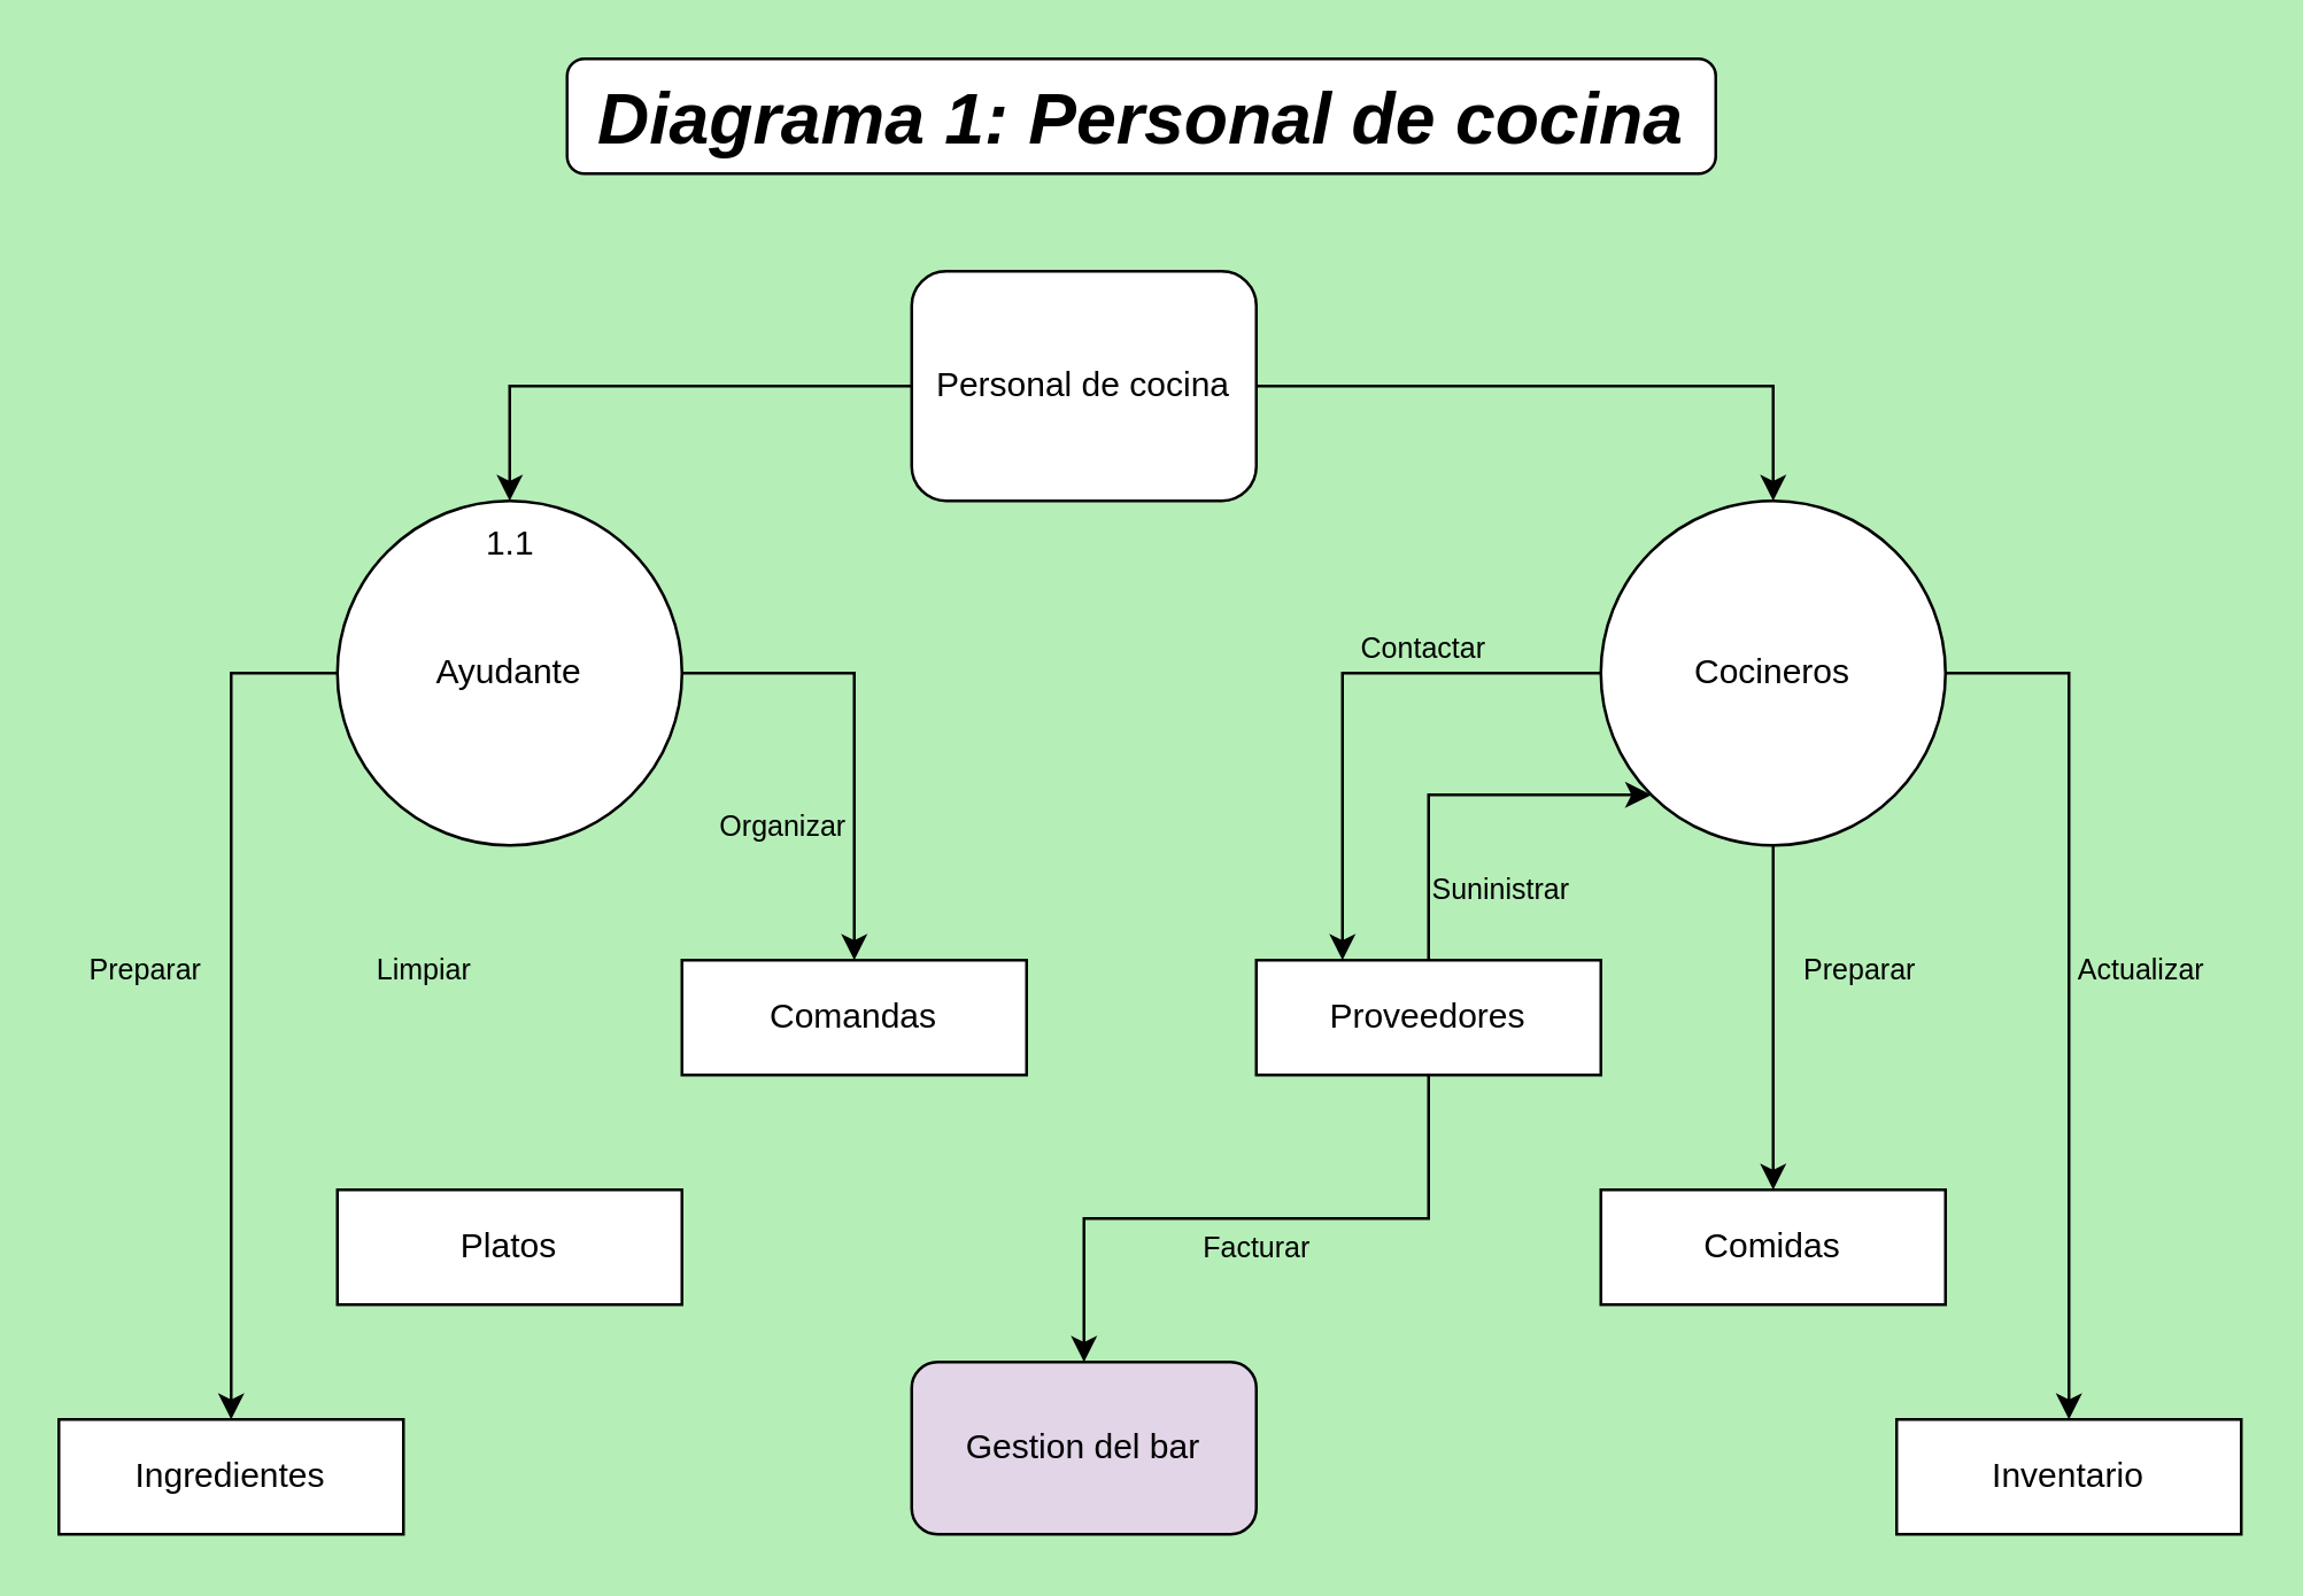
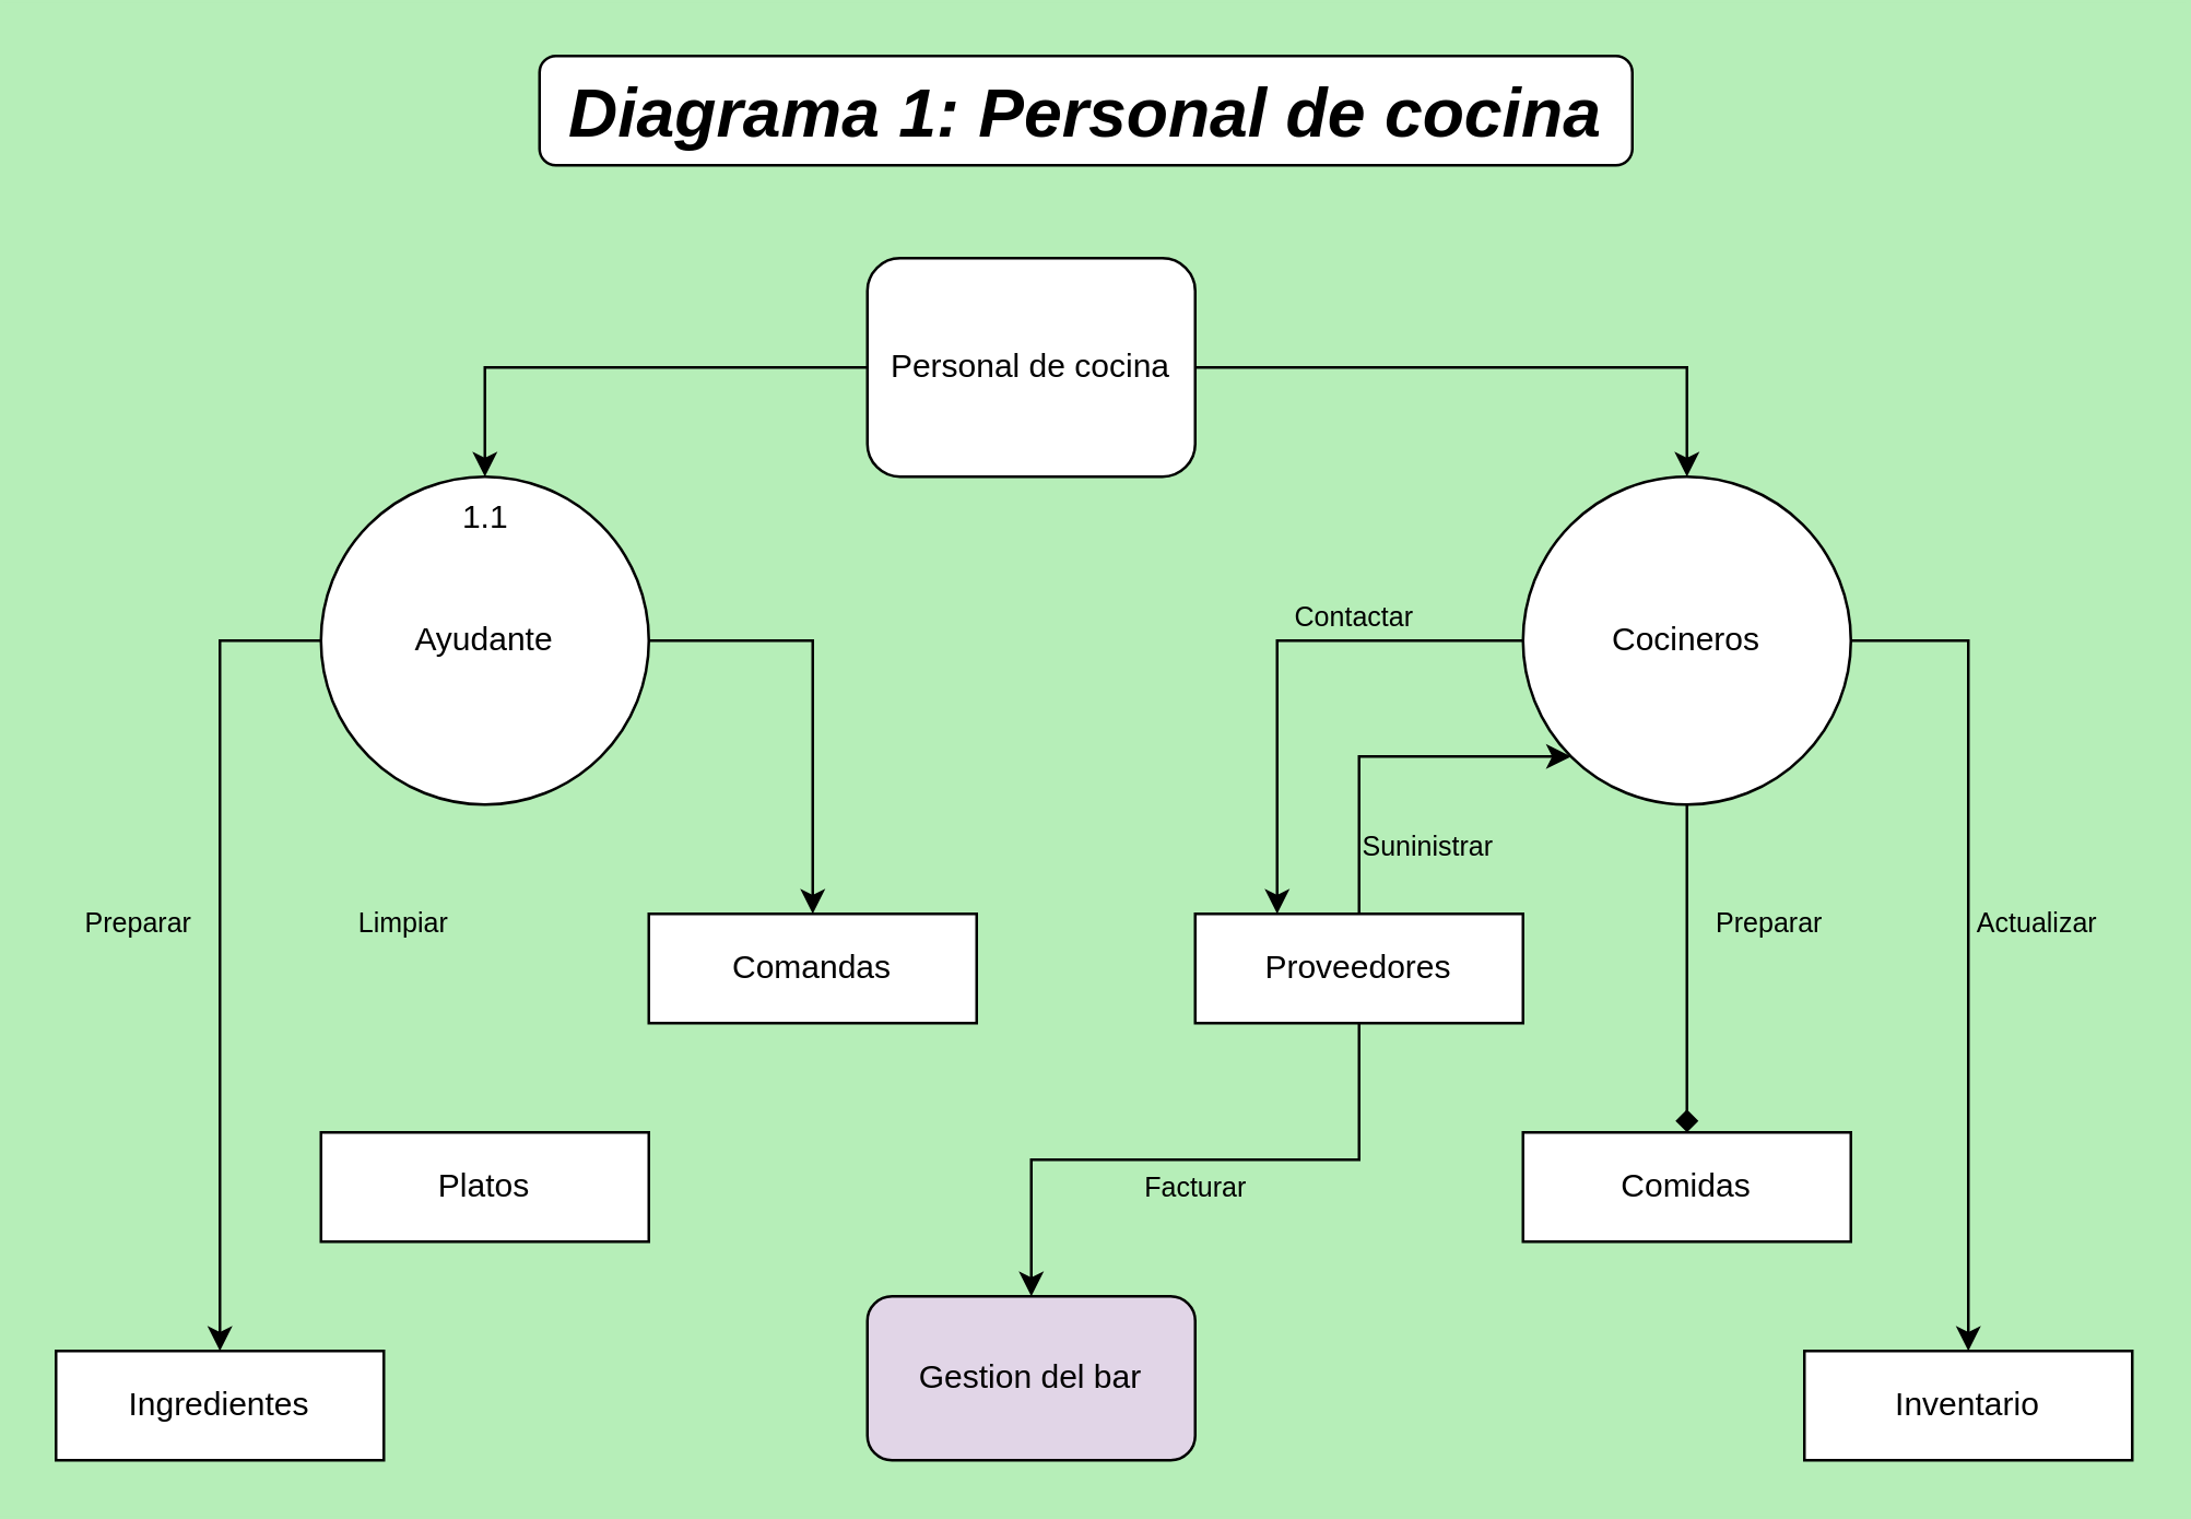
  <mxCell id="0" />
  <mxCell id="1" parent="0" />
  <mxCell id="2" value="&lt;font style=&quot;font-size: 25px;&quot;&gt;&lt;b&gt;&lt;i&gt;Diagrama 1: Personal de cocina&lt;/i&gt;&lt;/b&gt;&lt;/font&gt;" style="rounded=1;whiteSpace=wrap;html=1;" parent="1" vertex="1"><mxGeometry x="197" y="20" width="400" height="40" as="geometry" /></mxCell>
  <mxCell id="3" style="edgeStyle=orthogonalEdgeStyle;rounded=0;orthogonalLoop=1;jettySize=auto;html=1;exitX=0;exitY=0.5;exitDx=0;exitDy=0;entryX=0.5;entryY=0;entryDx=0;entryDy=0;" parent="1" source="5" target="8" edge="1"><mxGeometry relative="1" as="geometry" /></mxCell>
  <mxCell id="4" style="edgeStyle=orthogonalEdgeStyle;rounded=0;orthogonalLoop=1;jettySize=auto;html=1;exitX=1;exitY=0.5;exitDx=0;exitDy=0;entryX=0.5;entryY=0;entryDx=0;entryDy=0;" parent="1" source="5" target="12" edge="1"><mxGeometry relative="1" as="geometry" /></mxCell>
  <mxCell id="5" value="Personal de cocina" style="rounded=1;whiteSpace=wrap;html=1;" parent="1" vertex="1"><mxGeometry x="317" y="94" width="120" height="80" as="geometry" /></mxCell>
  <mxCell id="6" style="edgeStyle=orthogonalEdgeStyle;rounded=0;orthogonalLoop=1;jettySize=auto;html=1;exitX=1;exitY=0.5;exitDx=0;exitDy=0;entryX=0.5;entryY=0;entryDx=0;entryDy=0;" parent="1" source="8" target="13" edge="1"><mxGeometry relative="1" as="geometry" /></mxCell>
  <mxCell id="7" style="edgeStyle=orthogonalEdgeStyle;rounded=0;orthogonalLoop=1;jettySize=auto;html=1;exitX=0;exitY=0.5;exitDx=0;exitDy=0;" parent="1" source="8" target="15" edge="1"><mxGeometry relative="1" as="geometry" /></mxCell>
  <mxCell id="8" value="Ayudante" style="ellipse;whiteSpace=wrap;html=1;aspect=fixed;" parent="1" vertex="1"><mxGeometry x="117" y="174" width="120" height="120" as="geometry" /></mxCell>
- <mxCell id="9" style="edgeStyle=orthogonalEdgeStyle;rounded=0;orthogonalLoop=1;jettySize=auto;html=1;exitX=0.5;exitY=1;exitDx=0;exitDy=0;" parent="1" source="12" target="17" edge="1"><mxGeometry relative="1" as="geometry" /></mxCell>
+ <mxCell id="9" style="edgeStyle=orthogonalEdgeStyle;rounded=0;orthogonalLoop=1;jettySize=auto;html=1;exitX=0.5;exitY=1;exitDx=0;exitDy=0;endArrow=diamond;" parent="1" source="12" target="17" edge="1"><mxGeometry relative="1" as="geometry" /></mxCell>
  <mxCell id="10" style="edgeStyle=orthogonalEdgeStyle;rounded=0;orthogonalLoop=1;jettySize=auto;html=1;exitX=1;exitY=0.5;exitDx=0;exitDy=0;" parent="1" source="12" target="16" edge="1"><mxGeometry relative="1" as="geometry" /></mxCell>
  <mxCell id="11" style="edgeStyle=orthogonalEdgeStyle;rounded=0;orthogonalLoop=1;jettySize=auto;html=1;exitX=0;exitY=0.5;exitDx=0;exitDy=0;entryX=0.25;entryY=0;entryDx=0;entryDy=0;" edge="1" parent="1" source="12" target="20"><mxGeometry relative="1" as="geometry" /></mxCell>
  <mxCell id="12" value="Cocineros" style="ellipse;whiteSpace=wrap;html=1;aspect=fixed;" parent="1" vertex="1"><mxGeometry x="557" y="174" width="120" height="120" as="geometry" /></mxCell>
  <mxCell id="13" value="Comandas" style="rounded=0;whiteSpace=wrap;html=1;" parent="1" vertex="1"><mxGeometry x="237" y="334" width="120" height="40" as="geometry" /></mxCell>
  <mxCell id="14" value="Platos" style="rounded=0;whiteSpace=wrap;html=1;" parent="1" vertex="1"><mxGeometry x="117" y="414" width="120" height="40" as="geometry" /></mxCell>
  <mxCell id="15" value="Ingredientes" style="rounded=0;whiteSpace=wrap;html=1;" parent="1" vertex="1"><mxGeometry x="20" y="494" width="120" height="40" as="geometry" /></mxCell>
  <mxCell id="16" value="Inventario" style="rounded=0;whiteSpace=wrap;html=1;" parent="1" vertex="1"><mxGeometry x="660" y="494" width="120" height="40" as="geometry" /></mxCell>
  <mxCell id="17" value="Comidas" style="rounded=0;whiteSpace=wrap;html=1;" parent="1" vertex="1"><mxGeometry x="557" y="414" width="120" height="40" as="geometry" /></mxCell>
  <mxCell id="18" style="edgeStyle=orthogonalEdgeStyle;rounded=0;orthogonalLoop=1;jettySize=auto;html=1;exitX=0.5;exitY=1;exitDx=0;exitDy=0;entryX=0.5;entryY=0;entryDx=0;entryDy=0;" parent="1" source="20" target="29" edge="1"><mxGeometry relative="1" as="geometry" /></mxCell>
  <mxCell id="19" style="edgeStyle=orthogonalEdgeStyle;rounded=0;orthogonalLoop=1;jettySize=auto;html=1;exitX=0.5;exitY=0;exitDx=0;exitDy=0;entryX=0;entryY=1;entryDx=0;entryDy=0;" edge="1" parent="1" source="20" target="12"><mxGeometry relative="1" as="geometry"><Array as="points"><mxPoint x="497" y="276" /></Array></mxGeometry></mxCell>
  <mxCell id="20" value="Proveedores" style="rounded=0;whiteSpace=wrap;html=1;" parent="1" vertex="1"><mxGeometry x="437" y="334" width="120" height="40" as="geometry" /></mxCell>
  <mxCell id="21" value="&lt;font style=&quot;font-size: 10px;&quot;&gt;Preparar&lt;/font&gt;" style="text;html=1;align=center;verticalAlign=middle;resizable=0;points=[];autosize=1;strokeColor=none;fillColor=none;" parent="1" vertex="1"><mxGeometry x="20" y="322" width="60" height="30" as="geometry" /></mxCell>
  <mxCell id="22" value="&lt;font style=&quot;font-size: 10px;&quot;&gt;Limpiar&lt;/font&gt;" style="text;html=1;align=center;verticalAlign=middle;resizable=0;points=[];autosize=1;strokeColor=none;fillColor=none;" parent="1" vertex="1"><mxGeometry x="117" y="322" width="60" height="30" as="geometry" /></mxCell>
- <mxCell id="23" value="&lt;font style=&quot;font-size: 10px;&quot;&gt;Organizar&lt;/font&gt;" style="text;html=1;align=center;verticalAlign=middle;resizable=0;points=[];autosize=1;strokeColor=none;fillColor=none;" parent="1" vertex="1"><mxGeometry x="237" y="272" width="70" height="30" as="geometry" /></mxCell>
  <mxCell id="24" value="&lt;font style=&quot;font-size: 10px;&quot;&gt;Actualizar&lt;/font&gt;" style="text;html=1;align=center;verticalAlign=middle;resizable=0;points=[];autosize=1;strokeColor=none;fillColor=none;" parent="1" vertex="1"><mxGeometry x="710" y="322" width="70" height="30" as="geometry" /></mxCell>
  <mxCell id="25" value="&lt;font style=&quot;font-size: 10px;&quot;&gt;Preparar&lt;/font&gt;" style="text;html=1;align=center;verticalAlign=middle;resizable=0;points=[];autosize=1;strokeColor=none;fillColor=none;" parent="1" vertex="1"><mxGeometry x="617" y="322" width="60" height="30" as="geometry" /></mxCell>
  <mxCell id="26" value="&lt;font style=&quot;font-size: 10px;&quot;&gt;Contactar&lt;/font&gt;" style="text;html=1;align=center;verticalAlign=middle;resizable=0;points=[];autosize=1;strokeColor=none;fillColor=none;" parent="1" vertex="1"><mxGeometry x="460" y="210" width="70" height="30" as="geometry" /></mxCell>
  <mxCell id="27" value="1.1" style="text;html=1;align=center;verticalAlign=middle;resizable=0;points=[];autosize=1;strokeColor=none;fillColor=none;" parent="1" vertex="1"><mxGeometry x="157" y="174" width="40" height="30" as="geometry" /></mxCell>
  <mxCell id="28" value="&lt;font style=&quot;font-size: 10px;&quot;&gt;Facturar&lt;/font&gt;" style="text;html=1;align=center;verticalAlign=middle;resizable=0;points=[];autosize=1;strokeColor=none;fillColor=none;" parent="1" vertex="1"><mxGeometry x="407" y="419" width="60" height="30" as="geometry" /></mxCell>
  <mxCell id="29" value="Gestion del bar" style="rounded=1;whiteSpace=wrap;html=1;fillColor=#e1d5e7;" parent="1" vertex="1"><mxGeometry x="317" y="474" width="120" height="60" as="geometry" /></mxCell>
  <mxCell id="30" value="&lt;font style=&quot;font-size: 10px;&quot;&gt;Suninistrar&lt;/font&gt;" style="text;html=1;align=center;verticalAlign=middle;resizable=0;points=[];autosize=1;strokeColor=none;fillColor=none;" vertex="1" parent="1"><mxGeometry x="487" y="294" width="70" height="30" as="geometry" /></mxCell>
